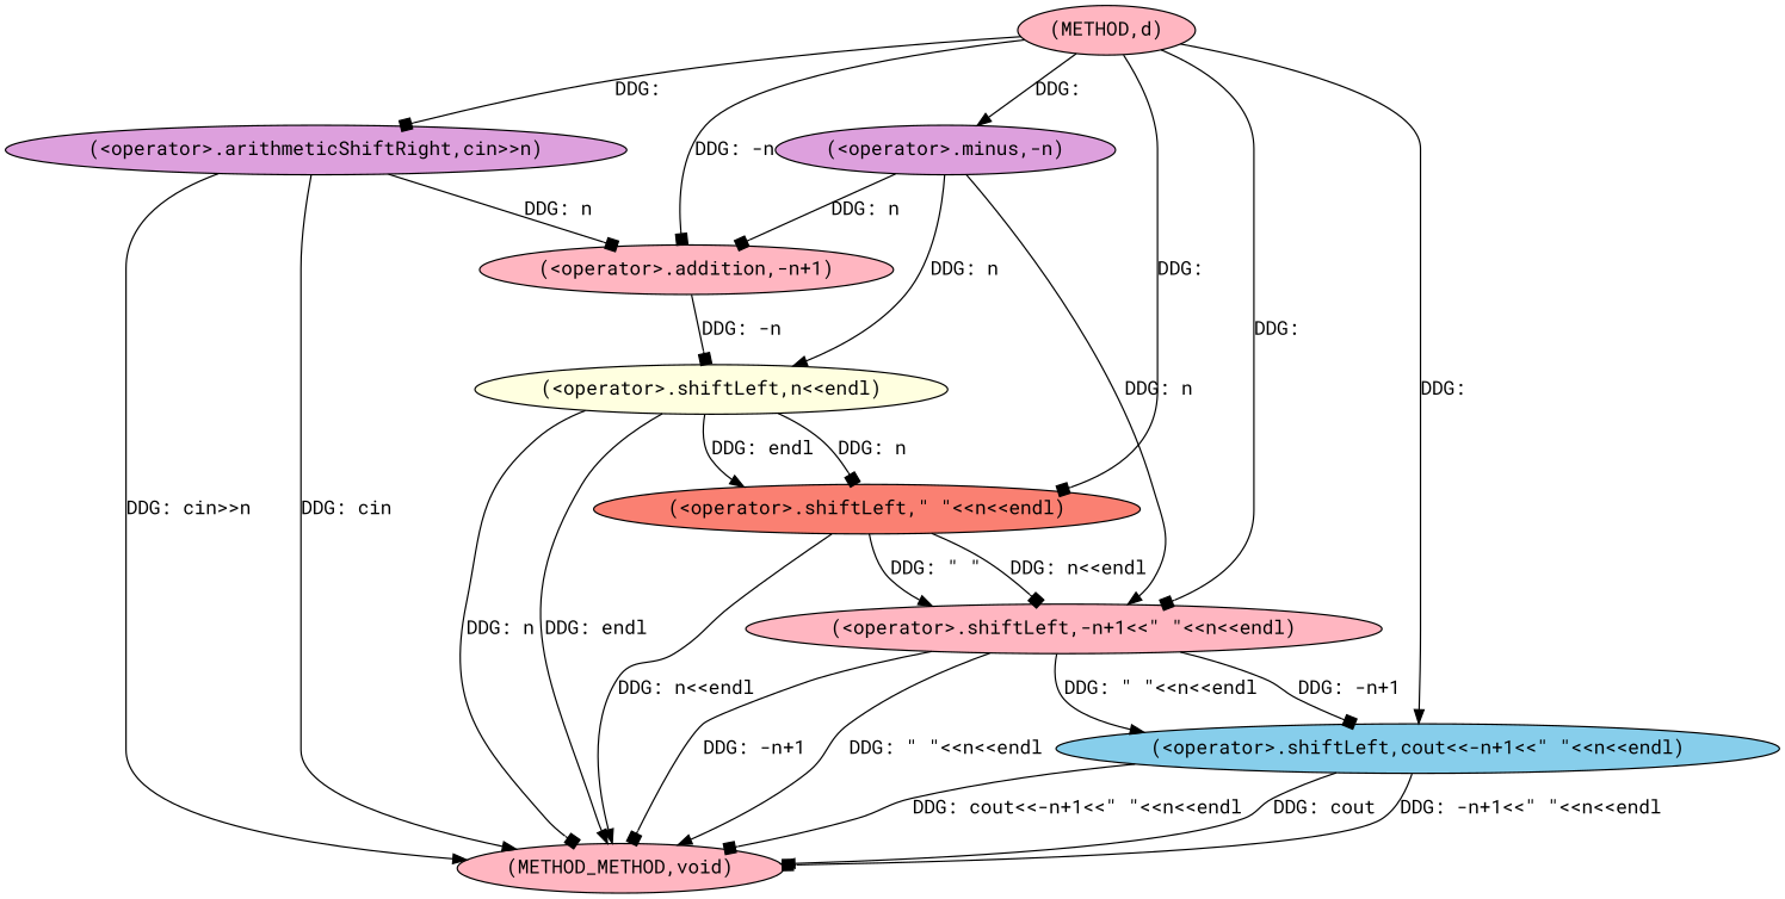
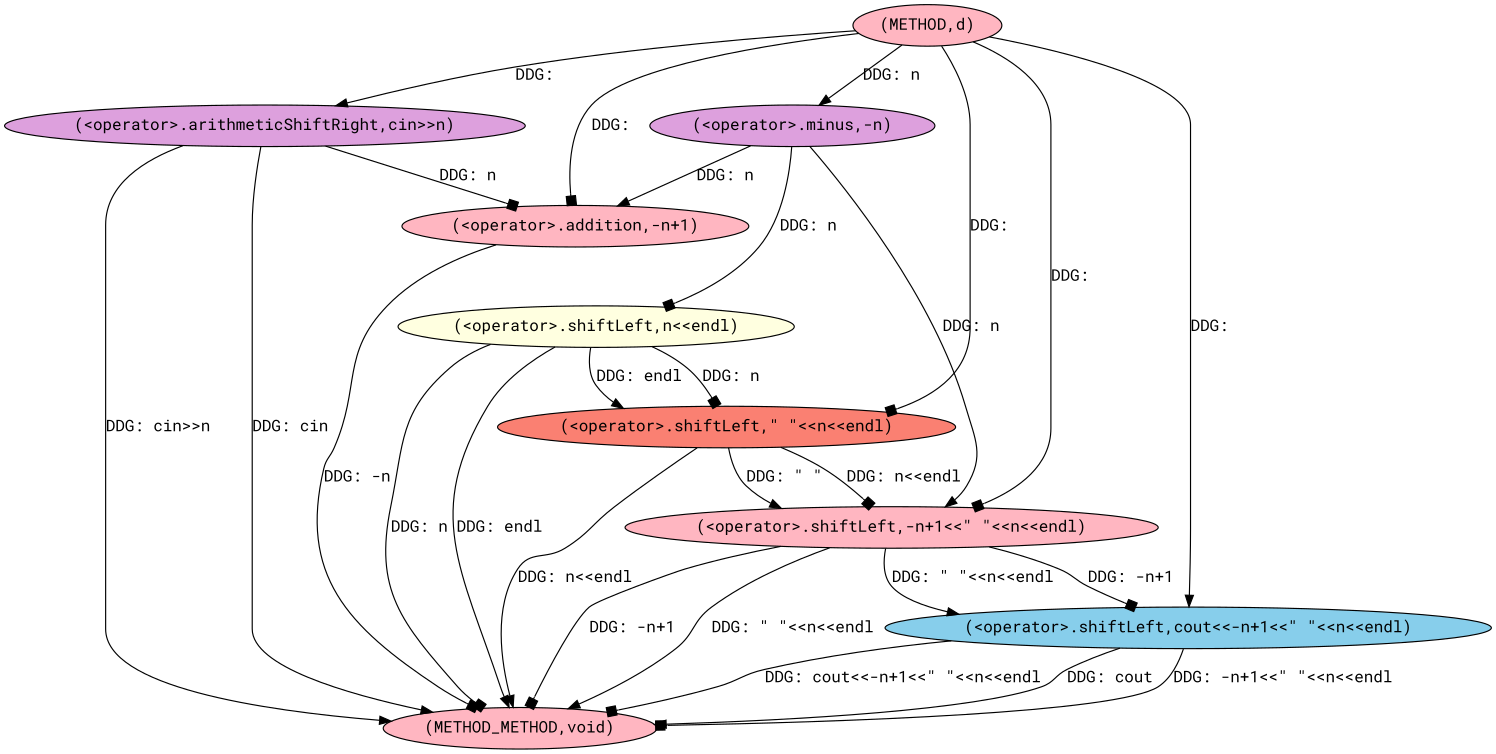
  digraph {
    fontname="Roboto Mono"
    node [fillcolor=lightpink fontname="Roboto Mono" style=filled]
    edge [arrowhead=box fontname="Roboto Mono"]
    n1 [label="(METHOD,d)"]
    n2 [fillcolor=plum label="(<operator>.arithmeticShiftRight,cin>>n)"]
    n3 [fillcolor=skyblue label="(<operator>.shiftLeft,cout<<-n+1<<\" \"<<n<<endl)"]
    n4 [label="(<operator>.shiftLeft,-n+1<<\" \"<<n<<endl)"]
    n5 [label="(<operator>.addition,-n+1)"]
    n6 [fillcolor=salmon label="(<operator>.shiftLeft,\" \"<<n<<endl)"]
    n7 [fillcolor=plum label="(<operator>.minus,-n)"]
    n8 [label="(METHOD_METHOD,void)"]
    n9 [fillcolor=lightyellow label="(<operator>.shiftLeft,n<<endl)"]
-   n1 -> n2 [label="DDG: "]
+   n1 -> n2 [arrowhead=normal label="DDG: "]
    n1 -> n3 [arrowhead=normal label="DDG: "]
    n1 -> n4 [label="DDG: "]
-   n1 -> n5 [label="DDG: -n"]
+   n1 -> n5 [label="DDG: "]
    n1 -> n6 [label="DDG: "]
-   n1 -> n7 [arrowhead=normal label="DDG: "]
+   n1 -> n7 [arrowhead=normal label="DDG: n"]
    n2 -> n5 [label="DDG: n"]
    n2 -> n8 [arrowhead=normal label="DDG: cin>>n"]
    n2 -> n8 [arrowhead=normal label="DDG: cin"]
    n3 -> n8 [label="DDG: -n+1<<\" \"<<n<<endl"]
    n3 -> n8 [label="DDG: cout<<-n+1<<\" \"<<n<<endl"]
    n3 -> n8 [arrowhead=normal label="DDG: cout"]
    n4 -> n3 [label="DDG: -n+1"]
    n4 -> n3 [arrowhead=normal label="DDG: \" \"<<n<<endl"]
    n4 -> n8 [label="DDG: -n+1"]
    n4 -> n8 [arrowhead=normal label="DDG: \" \"<<n<<endl"]
-   n5 -> n9 [label="DDG: -n"]
+   n5 -> n8 [label="DDG: -n"]
    n6 -> n4 [arrowhead=normal label="DDG: \" \""]
    n6 -> n4 [label="DDG: n<<endl"]
    n6 -> n8 [arrowhead=normal label="DDG: n<<endl"]
    n7 -> n4 [arrowhead=normal label="DDG: n"]
-   n7 -> n5 [label="DDG: n"]
-   n7 -> n9 [arrowhead=normal label="DDG: n"]
+   n7 -> n5 [arrowhead=normal label="DDG: n"]
+   n7 -> n9 [label="DDG: n"]
    n9 -> n6 [label="DDG: n"]
    n9 -> n6 [arrowhead=normal label="DDG: endl"]
    n9 -> n8 [label="DDG: n"]
    n9 -> n8 [arrowhead=normal label="DDG: endl"]
  }
